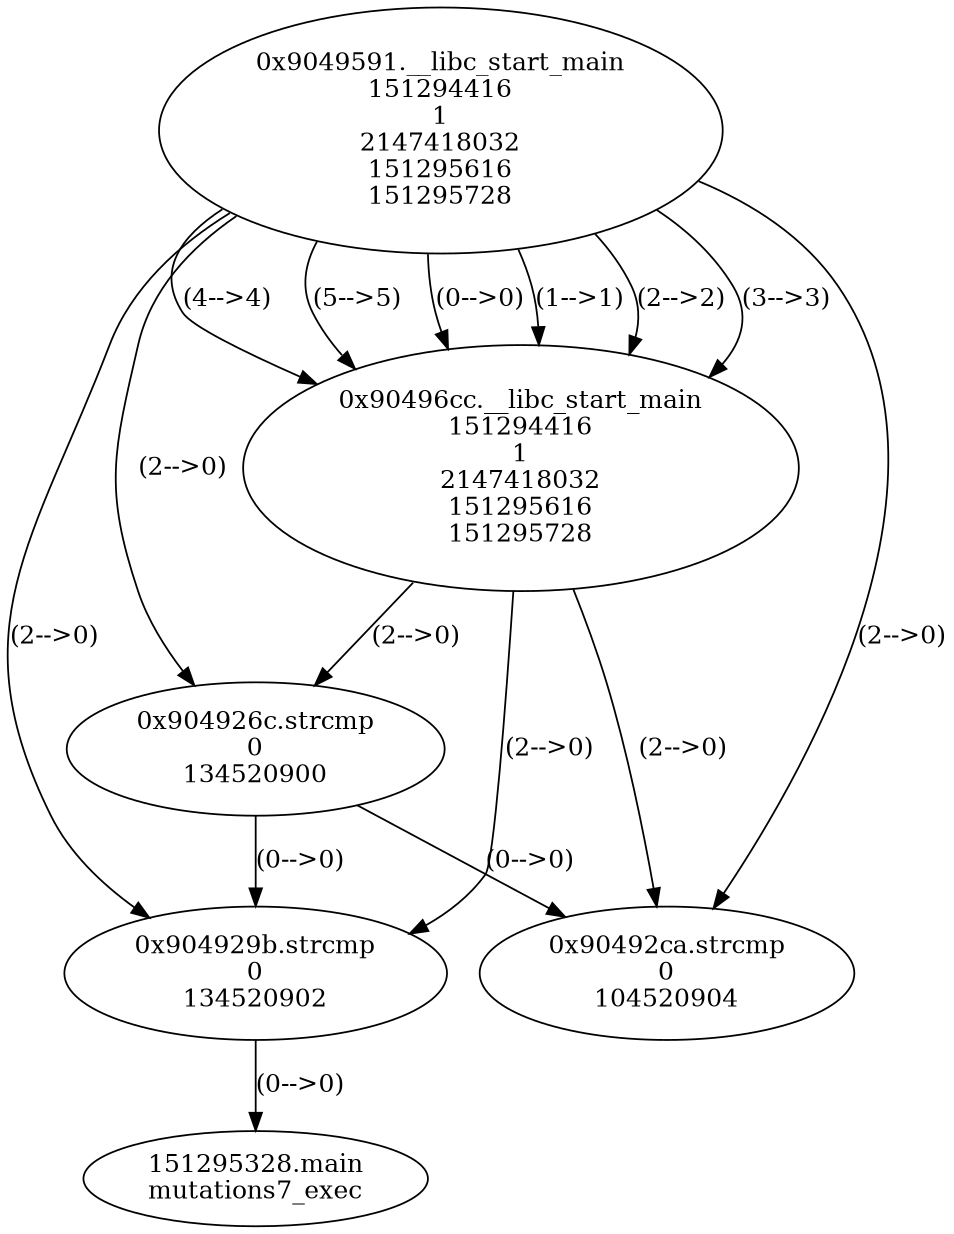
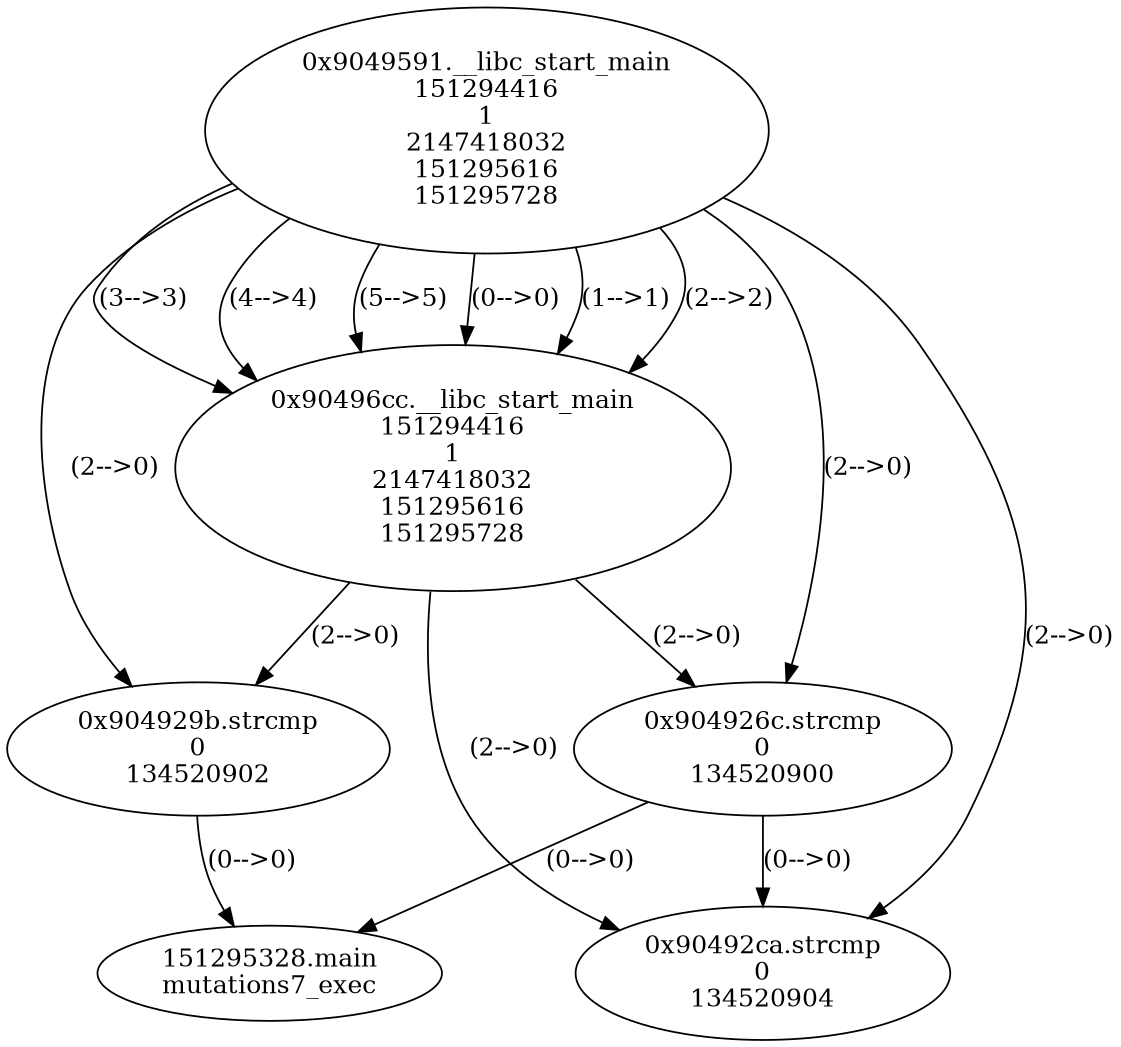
  digraph {
    n1 [label="151295328.main\nmutations7_exec"]
    n2 [label="0x9049591.__libc_start_main\n151294416\n1\n2147418032\n151295616\n151295728"]
    n3 [label="0x90496cc.__libc_start_main\n151294416\n1\n2147418032\n151295616\n151295728"]
    n4 [label="0x904926c.strcmp\n0\n134520900"]
    n5 [label="0x904929b.strcmp\n0\n134520902"]
-   n6 [label="0x90492ca.strcmp\n0\n104520904"]
+   n6 [label="0x90492ca.strcmp\n0\n134520904"]
    n2 -> n3 [label="(1-->1)"]
    n2 -> n3 [label="(2-->2)"]
    n2 -> n3 [label="(3-->3)"]
    n2 -> n3 [label="(4-->4)"]
    n2 -> n3 [label="(5-->5)"]
    n2 -> n3 [label="(0-->0)"]
    n2 -> n4 [label="(2-->0)"]
    n2 -> n5 [label="(2-->0)"]
    n2 -> n6 [label="(2-->0)"]
    n3 -> n4 [label="(2-->0)"]
    n3 -> n5 [label="(2-->0)"]
    n3 -> n6 [label="(2-->0)"]
-   n4 -> n5 [label="(0-->0)"]
+   n4 -> n1 [label="(0-->0)"]
    n4 -> n6 [label="(0-->0)"]
    n5 -> n1 [label="(0-->0)"]
  }
